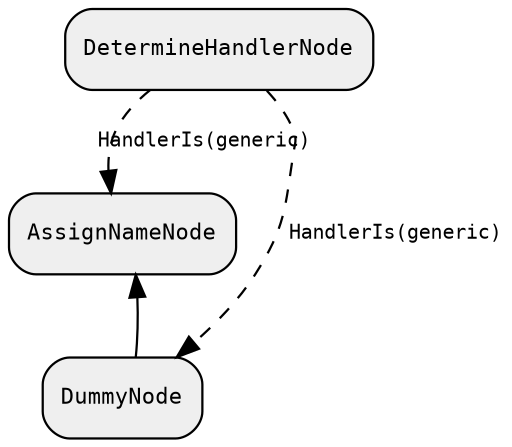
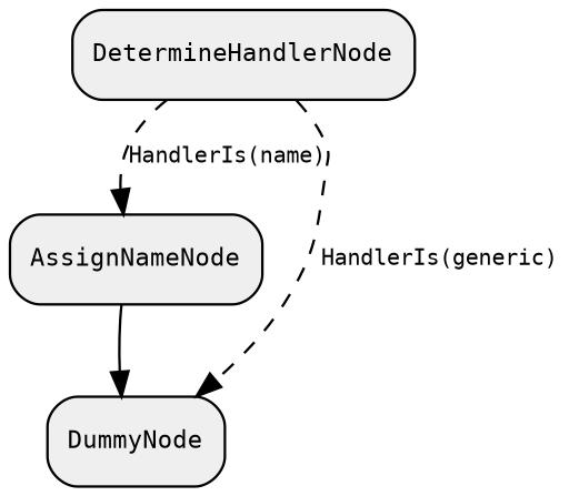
  digraph {
    compound=true
    fontname="DejaVu Sans Mono"
    rankdir=TB
    node [fillcolor="#EFEFEF" fontname="DejaVu Sans Mono" fontsize=10 shape=box style="rounded,filled"]
    edge [fontname="DejaVu Sans Mono" fontsize=9 style=dashed]
    n1 [label=AssignNameNode]
    n2 [label=DummyNode]
    n3 [label=DetermineHandlerNode]
-   n2 -> n1 [style=solid]
-   n3 -> n1 [label="HandlerIs(generic)"]
+   n1 -> n2 [style=solid]
+   n3 -> n1 [label="HandlerIs(name)"]
    n3 -> n2 [label="HandlerIs(generic)"]
  }
